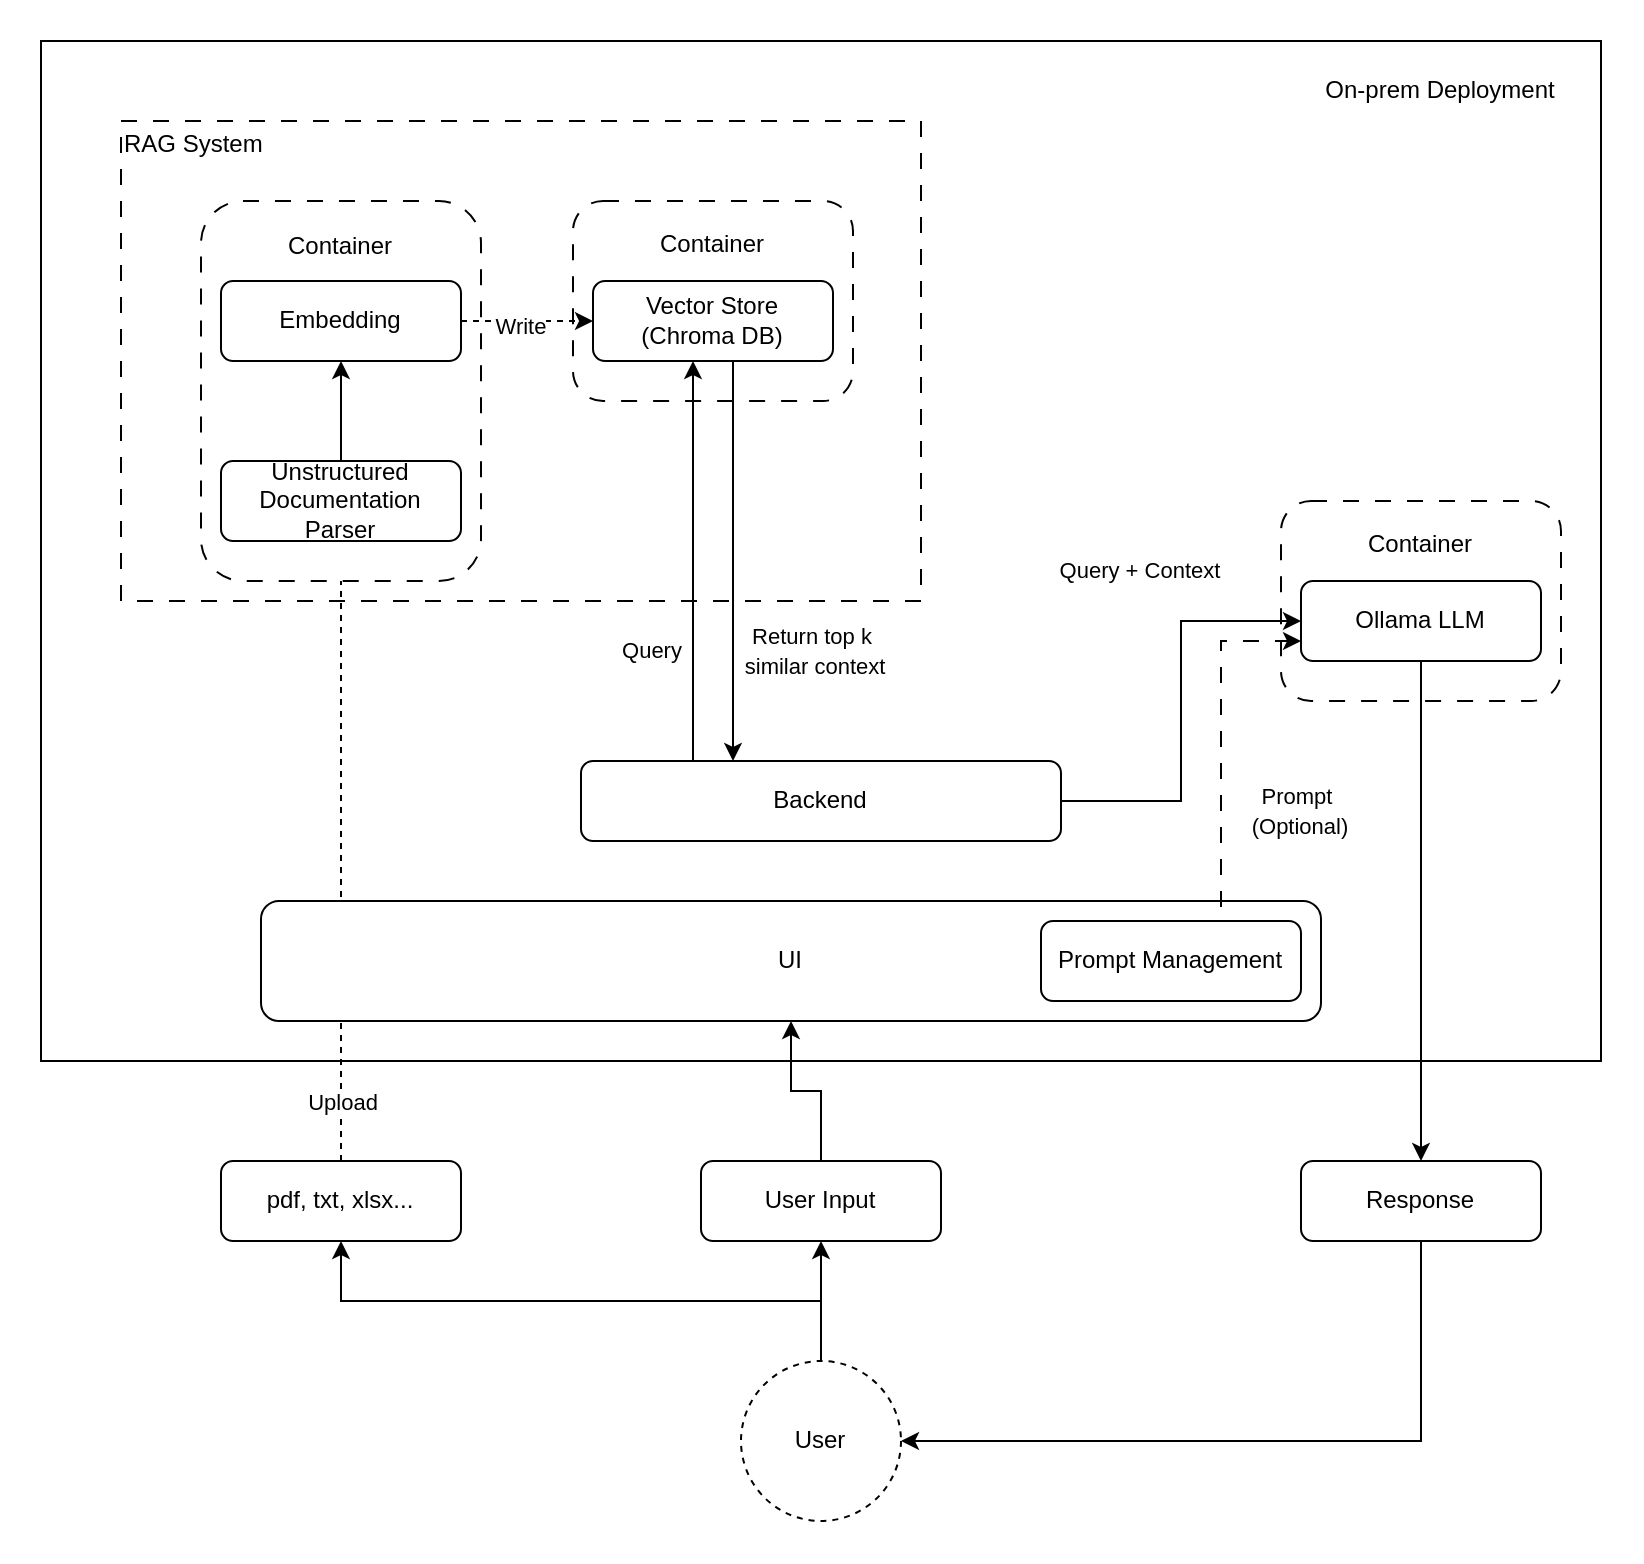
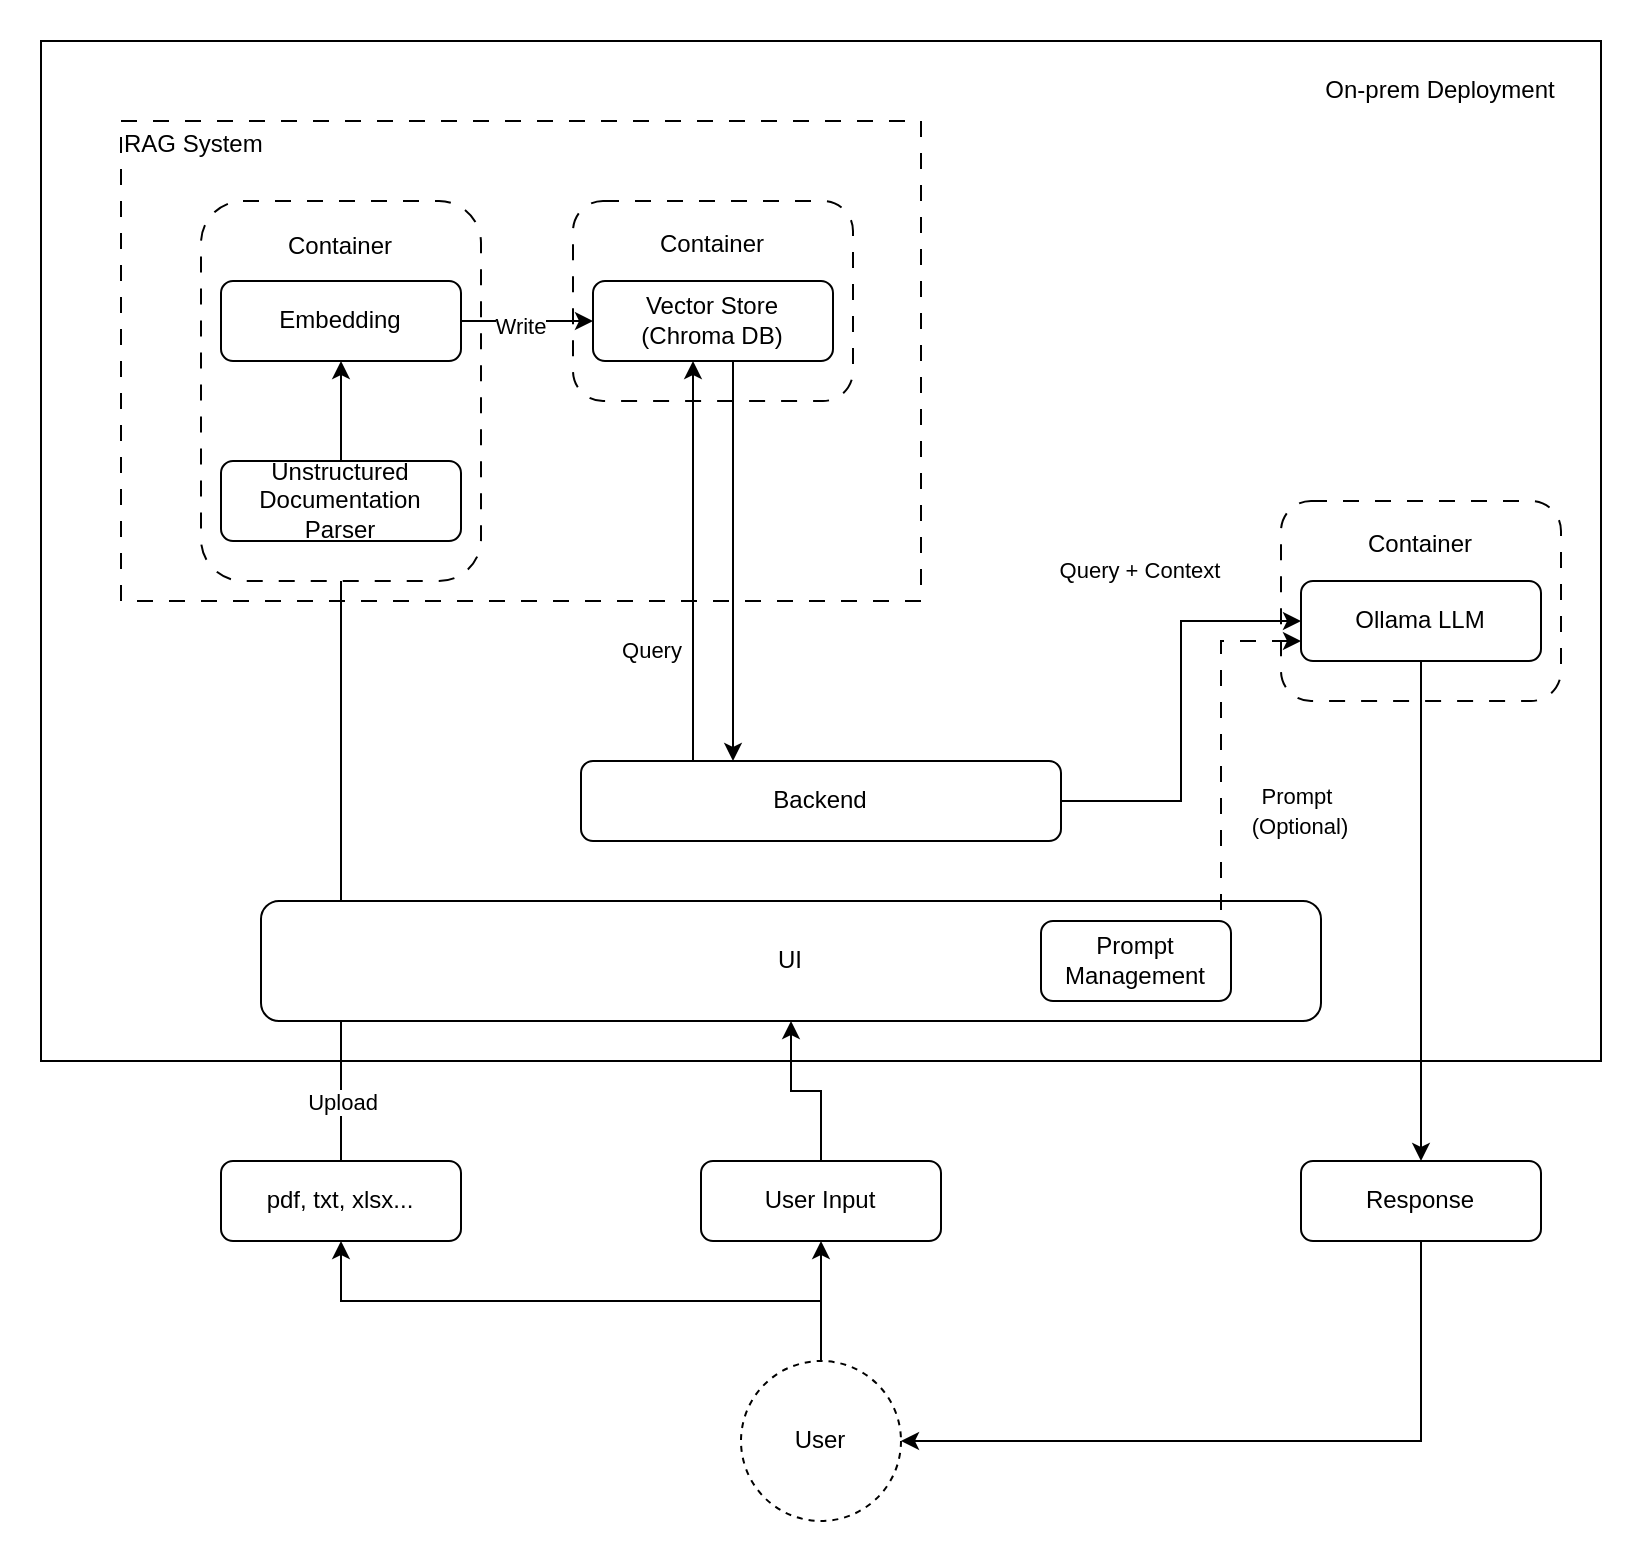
  <mxCell id="0" />
  <mxCell id="1" parent="0" />
  <mxCell id="2" value="" style="rounded=0;whiteSpace=wrap;html=1;" vertex="1" parent="1"><mxGeometry x="20" y="20" width="780" height="510" as="geometry" /></mxCell>
  <mxCell id="3" value="RAG System&lt;div&gt;&lt;br&gt;&lt;/div&gt;&lt;div&gt;&lt;br&gt;&lt;/div&gt;&lt;div&gt;&lt;br&gt;&lt;/div&gt;&lt;div&gt;&lt;br&gt;&lt;/div&gt;&lt;div&gt;&lt;br&gt;&lt;/div&gt;&lt;div&gt;&lt;br&gt;&lt;/div&gt;&lt;div&gt;&lt;br&gt;&lt;/div&gt;&lt;div&gt;&lt;br&gt;&lt;/div&gt;&lt;div&gt;&lt;br&gt;&lt;/div&gt;&lt;div&gt;&lt;br&gt;&lt;/div&gt;&lt;div&gt;&lt;br&gt;&lt;/div&gt;&lt;div&gt;&lt;br&gt;&lt;/div&gt;&lt;div&gt;&lt;br&gt;&lt;/div&gt;&lt;div&gt;&lt;br&gt;&lt;/div&gt;&lt;div&gt;&lt;br&gt;&lt;/div&gt;" style="rounded=0;whiteSpace=wrap;html=1;align=left;dashed=1;dashPattern=8 8;" vertex="1" parent="1"><mxGeometry x="60" y="60" width="400" height="240" as="geometry" /></mxCell>
  <mxCell id="4" style="edgeStyle=orthogonalEdgeStyle;rounded=0;orthogonalLoop=1;jettySize=auto;html=1;exitX=0.5;exitY=0;exitDx=0;exitDy=0;" parent="1" source="10" target="8" edge="1"><mxGeometry relative="1" as="geometry" /></mxCell>
- <mxCell id="5" style="edgeStyle=orthogonalEdgeStyle;rounded=0;orthogonalLoop=1;jettySize=auto;html=1;exitX=0.5;exitY=0;exitDx=0;exitDy=0;entryX=0.5;entryY=1;entryDx=0;entryDy=0;dashed=1;" parent="1" source="9" target="19" edge="1"><mxGeometry relative="1" as="geometry" /></mxCell>
+ <mxCell id="5" style="edgeStyle=orthogonalEdgeStyle;rounded=0;orthogonalLoop=1;jettySize=auto;html=1;exitX=0.5;exitY=0;exitDx=0;exitDy=0;entryX=0.5;entryY=1;entryDx=0;entryDy=0;" parent="1" source="9" target="19" edge="1"><mxGeometry relative="1" as="geometry" /></mxCell>
  <mxCell id="6" value="Upload" style="edgeLabel;html=1;align=center;verticalAlign=middle;resizable=0;points=[];" parent="5" vertex="1" connectable="0"><mxGeometry x="-0.021" y="3" relative="1" as="geometry"><mxPoint x="3" y="122" as="offset" /></mxGeometry></mxCell>
  <mxCell id="7" value="Backend" style="rounded=1;whiteSpace=wrap;html=1;" parent="1" vertex="1"><mxGeometry x="290" y="380" width="240" height="40" as="geometry" /></mxCell>
  <mxCell id="8" value="UI" style="rounded=1;whiteSpace=wrap;html=1;" parent="1" vertex="1"><mxGeometry x="130" y="450" width="530" height="60" as="geometry" /></mxCell>
  <mxCell id="9" value="pdf, txt, xlsx..." style="rounded=1;whiteSpace=wrap;html=1;" parent="1" vertex="1"><mxGeometry x="110" y="580" width="120" height="40" as="geometry" /></mxCell>
  <mxCell id="10" value="User Input" style="rounded=1;whiteSpace=wrap;html=1;" parent="1" vertex="1"><mxGeometry x="350" y="580" width="120" height="40" as="geometry" /></mxCell>
  <mxCell id="11" style="edgeStyle=orthogonalEdgeStyle;rounded=0;orthogonalLoop=1;jettySize=auto;html=1;exitX=0.5;exitY=1;exitDx=0;exitDy=0;entryX=1;entryY=0.5;entryDx=0;entryDy=0;" edge="1" parent="1" source="12" target="36"><mxGeometry relative="1" as="geometry" /></mxCell>
  <mxCell id="12" value="Response" style="rounded=1;whiteSpace=wrap;html=1;" parent="1" vertex="1"><mxGeometry x="650" y="580" width="120" height="40" as="geometry" /></mxCell>
- <mxCell id="13" value="Prompt Management" style="rounded=1;whiteSpace=wrap;html=1;" vertex="1" parent="1"><mxGeometry x="520" y="460" width="130" height="40" as="geometry" /></mxCell>
+ <mxCell id="13" value="Prompt Management" style="rounded=1;whiteSpace=wrap;html=1;" vertex="1" parent="1"><mxGeometry x="520" y="460" width="95" height="40" as="geometry" /></mxCell>
  <mxCell id="14" value="Container&lt;div&gt;&lt;br&gt;&lt;/div&gt;&lt;div&gt;&lt;br&gt;&lt;/div&gt;&lt;div&gt;&lt;br&gt;&lt;/div&gt;&lt;div&gt;&lt;br&gt;&lt;/div&gt;&lt;div&gt;&lt;br&gt;&lt;/div&gt;&lt;div&gt;&lt;br&gt;&lt;/div&gt;&lt;div&gt;&lt;br&gt;&lt;/div&gt;&lt;div&gt;&lt;br&gt;&lt;/div&gt;&lt;div&gt;&lt;br&gt;&lt;/div&gt;&lt;div&gt;&lt;br&gt;&lt;/div&gt;" style="rounded=1;whiteSpace=wrap;html=1;dashed=1;dashPattern=8 8;" vertex="1" parent="1"><mxGeometry x="100" y="100" width="140" height="190" as="geometry" /></mxCell>
  <mxCell id="15" value="On-prem Deployment" style="text;html=1;align=center;verticalAlign=middle;whiteSpace=wrap;rounded=0;" vertex="1" parent="1"><mxGeometry x="650" y="30" width="140" height="30" as="geometry" /></mxCell>
- <mxCell id="16" value="&lt;span style=&quot;font-size: 11px; text-wrap: nowrap; background-color: rgb(255, 255, 255);&quot;&gt;Return top k&lt;br&gt;&amp;nbsp;similar context&lt;/span&gt;" style="text;html=1;align=center;verticalAlign=middle;whiteSpace=wrap;rounded=0;" vertex="1" parent="1"><mxGeometry x="376" y="310" width="60" height="30" as="geometry" /></mxCell>
  <mxCell id="17" value="&lt;span style=&quot;font-size: 11px; text-wrap: nowrap; background-color: rgb(255, 255, 255);&quot;&gt;Query&lt;/span&gt;" style="text;html=1;align=center;verticalAlign=middle;whiteSpace=wrap;rounded=0;" vertex="1" parent="1"><mxGeometry x="296" y="310" width="60" height="30" as="geometry" /></mxCell>
  <mxCell id="18" value="Embedding" style="rounded=1;whiteSpace=wrap;html=1;" parent="1" vertex="1"><mxGeometry x="110" y="140" width="120" height="40" as="geometry" /></mxCell>
  <mxCell id="19" value="Unstructured Documentation Parser" style="rounded=1;whiteSpace=wrap;html=1;" parent="1" vertex="1"><mxGeometry x="110" y="230" width="120" height="40" as="geometry" /></mxCell>
  <mxCell id="20" style="edgeStyle=orthogonalEdgeStyle;rounded=0;orthogonalLoop=1;jettySize=auto;html=1;exitX=0.5;exitY=0;exitDx=0;exitDy=0;entryX=0.5;entryY=1;entryDx=0;entryDy=0;" parent="1" source="19" target="18" edge="1"><mxGeometry relative="1" as="geometry" /></mxCell>
  <mxCell id="21" value="Container&lt;div&gt;&lt;br&gt;&lt;/div&gt;&lt;div&gt;&lt;br&gt;&lt;/div&gt;&lt;div&gt;&lt;br&gt;&lt;/div&gt;&lt;div&gt;&lt;br&gt;&lt;/div&gt;" style="rounded=1;whiteSpace=wrap;html=1;dashed=1;dashPattern=8 8;" vertex="1" parent="1"><mxGeometry x="286" y="100" width="140" height="100" as="geometry" /></mxCell>
  <mxCell id="22" value="Vector Store &lt;br&gt;(Chroma DB)" style="rounded=1;whiteSpace=wrap;html=1;" parent="1" vertex="1"><mxGeometry x="296" y="140" width="120" height="40" as="geometry" /></mxCell>
  <mxCell id="23" style="edgeStyle=orthogonalEdgeStyle;rounded=0;orthogonalLoop=1;jettySize=auto;html=1;exitX=0.5;exitY=0;exitDx=0;exitDy=0;entryX=0.5;entryY=1;entryDx=0;entryDy=0;" parent="1" edge="1"><mxGeometry relative="1" as="geometry"><mxPoint x="346" y="380" as="sourcePoint" /><mxPoint x="346" y="180" as="targetPoint" /></mxGeometry></mxCell>
  <mxCell id="24" style="edgeStyle=orthogonalEdgeStyle;rounded=0;orthogonalLoop=1;jettySize=auto;html=1;exitX=0.5;exitY=0;exitDx=0;exitDy=0;entryX=0.5;entryY=1;entryDx=0;entryDy=0;" edge="1" parent="1"><mxGeometry relative="1" as="geometry"><mxPoint x="366" y="180" as="sourcePoint" /><mxPoint x="366" y="380" as="targetPoint" /></mxGeometry></mxCell>
- <mxCell id="25" style="edgeStyle=orthogonalEdgeStyle;rounded=0;orthogonalLoop=1;jettySize=auto;html=1;exitX=1;exitY=0.5;exitDx=0;exitDy=0;entryX=0;entryY=0.5;entryDx=0;entryDy=0;dashed=1;" parent="1" source="18" target="22" edge="1"><mxGeometry relative="1" as="geometry" /></mxCell>
+ <mxCell id="25" style="edgeStyle=orthogonalEdgeStyle;rounded=0;orthogonalLoop=1;jettySize=auto;html=1;exitX=1;exitY=0.5;exitDx=0;exitDy=0;entryX=0;entryY=0.5;entryDx=0;entryDy=0;" parent="1" source="18" target="22" edge="1"><mxGeometry relative="1" as="geometry" /></mxCell>
  <mxCell id="26" value="Write" style="edgeLabel;html=1;align=center;verticalAlign=middle;resizable=0;points=[];" parent="25" vertex="1" connectable="0"><mxGeometry x="-0.117" y="-2" relative="1" as="geometry"><mxPoint as="offset" /></mxGeometry></mxCell>
  <mxCell id="27" value="Container&lt;div&gt;&lt;br&gt;&lt;/div&gt;&lt;div&gt;&lt;br&gt;&lt;/div&gt;&lt;div&gt;&lt;br&gt;&lt;/div&gt;&lt;div&gt;&lt;br&gt;&lt;/div&gt;" style="rounded=1;whiteSpace=wrap;html=1;dashed=1;dashPattern=8 8;" vertex="1" parent="1"><mxGeometry x="640" y="250" width="140" height="100" as="geometry" /></mxCell>
  <mxCell id="28" style="edgeStyle=orthogonalEdgeStyle;rounded=0;orthogonalLoop=1;jettySize=auto;html=1;exitX=0.5;exitY=1;exitDx=0;exitDy=0;" parent="1" source="29" edge="1"><mxGeometry relative="1" as="geometry"><mxPoint x="710" y="580" as="targetPoint" /></mxGeometry></mxCell>
  <mxCell id="29" value="Ollama LLM" style="rounded=1;whiteSpace=wrap;html=1;" parent="1" vertex="1"><mxGeometry x="650" y="290" width="120" height="40" as="geometry" /></mxCell>
  <mxCell id="30" style="edgeStyle=orthogonalEdgeStyle;rounded=0;orthogonalLoop=1;jettySize=auto;html=1;exitX=1;exitY=0.5;exitDx=0;exitDy=0;entryX=0;entryY=0.5;entryDx=0;entryDy=0;" edge="1" parent="1" source="7" target="29"><mxGeometry relative="1" as="geometry" /></mxCell>
  <mxCell id="31" style="edgeStyle=orthogonalEdgeStyle;rounded=0;orthogonalLoop=1;jettySize=auto;html=1;exitX=0.5;exitY=0;exitDx=0;exitDy=0;entryX=0;entryY=0.75;entryDx=0;entryDy=0;dashed=1;dashPattern=8 8;" edge="1" parent="1" source="13" target="29"><mxGeometry relative="1" as="geometry"><mxPoint x="590" y="400" as="targetPoint" /><Array as="points"><mxPoint x="610" y="460" /><mxPoint x="610" y="320" /></Array></mxGeometry></mxCell>
  <mxCell id="32" value="&lt;span style=&quot;font-size: 11px; text-wrap: nowrap; background-color: rgb(255, 255, 255);&quot;&gt;Query + Context&lt;/span&gt;" style="text;html=1;align=center;verticalAlign=middle;whiteSpace=wrap;rounded=0;" vertex="1" parent="1"><mxGeometry x="540" y="270" width="60" height="30" as="geometry" /></mxCell>
  <mxCell id="33" value="&lt;span style=&quot;font-size: 11px; text-wrap: nowrap; background-color: rgb(255, 255, 255);&quot;&gt;Prompt&amp;nbsp;&lt;/span&gt;&lt;div&gt;&lt;span style=&quot;font-size: 11px; text-wrap: nowrap; background-color: rgb(255, 255, 255);&quot;&gt;(Optional)&lt;/span&gt;&lt;/div&gt;" style="text;html=1;align=center;verticalAlign=middle;whiteSpace=wrap;rounded=0;" vertex="1" parent="1"><mxGeometry x="620" y="390" width="60" height="30" as="geometry" /></mxCell>
  <mxCell id="34" style="edgeStyle=orthogonalEdgeStyle;rounded=0;orthogonalLoop=1;jettySize=auto;html=1;exitX=0.5;exitY=0;exitDx=0;exitDy=0;entryX=0.5;entryY=1;entryDx=0;entryDy=0;" edge="1" parent="1" source="36" target="9"><mxGeometry relative="1" as="geometry" /></mxCell>
  <mxCell id="35" style="edgeStyle=orthogonalEdgeStyle;rounded=0;orthogonalLoop=1;jettySize=auto;html=1;exitX=0.5;exitY=0;exitDx=0;exitDy=0;entryX=0.5;entryY=1;entryDx=0;entryDy=0;" edge="1" parent="1" source="36" target="10"><mxGeometry relative="1" as="geometry" /></mxCell>
  <mxCell id="36" value="User" style="ellipse;whiteSpace=wrap;html=1;aspect=fixed;dashed=1;" vertex="1" parent="1"><mxGeometry x="370" y="680" width="80" height="80" as="geometry" /></mxCell>
